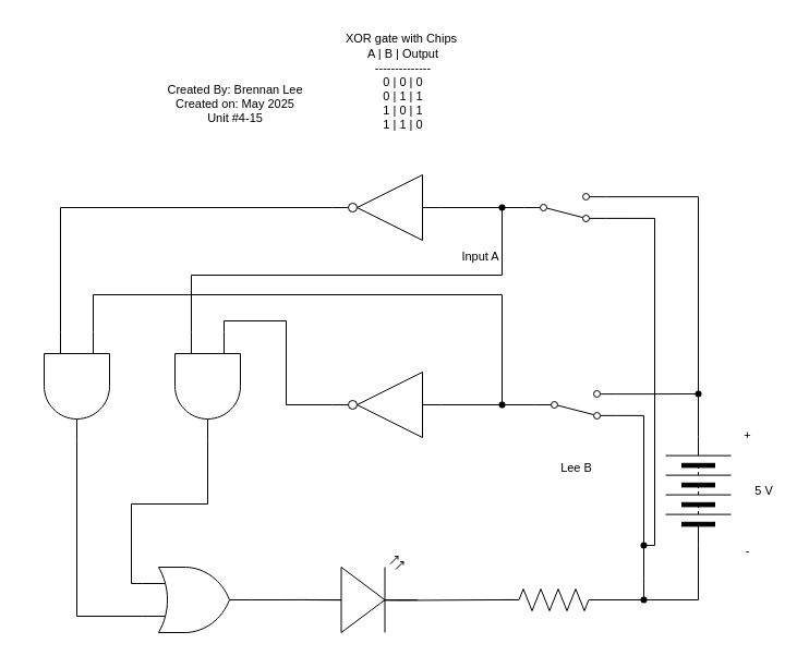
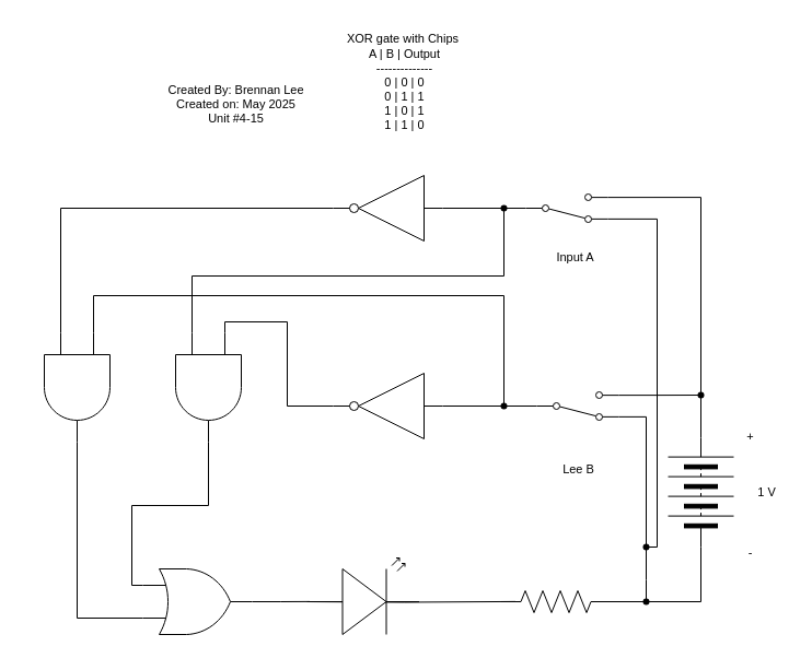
  <mxCell id="0" />
  <mxCell id="1" parent="0" />
  <mxCell id="2" style="edgeStyle=orthogonalEdgeStyle;shape=connector;rounded=0;html=1;exitX=1;exitY=0.5;exitDx=0;exitDy=0;exitPerimeter=0;entryX=0;entryY=0.5;entryDx=0;entryDy=0;strokeColor=default;align=center;verticalAlign=middle;fontFamily=Helvetica;fontSize=11;fontColor=default;labelBackgroundColor=default;endArrow=none;endFill=0;" edge="1" parent="1" source="3" target="5"><mxGeometry relative="1" as="geometry" /></mxCell>
  <mxCell id="3" value="" style="pointerEvents=1;verticalLabelPosition=bottom;shadow=0;dashed=0;align=center;html=1;verticalAlign=top;shape=mxgraph.electrical.resistors.resistor_2;" vertex="1" parent="1"><mxGeometry x="457.5" y="540" width="100" height="20" as="geometry" /></mxCell>
  <mxCell id="4" style="edgeStyle=orthogonalEdgeStyle;shape=connector;rounded=0;html=1;exitX=1;exitY=0.5;exitDx=0;exitDy=0;entryX=1;entryY=0.12;entryDx=0;entryDy=0;strokeColor=default;align=center;verticalAlign=middle;fontFamily=Helvetica;fontSize=11;fontColor=default;labelBackgroundColor=default;endArrow=none;endFill=0;" edge="1" parent="1" source="5" target="19"><mxGeometry relative="1" as="geometry" /></mxCell>
  <mxCell id="5" value="" style="pointerEvents=1;verticalLabelPosition=bottom;shadow=0;dashed=0;align=center;html=1;verticalAlign=top;shape=mxgraph.electrical.miscellaneous.batteryStack;rotation=-90;" vertex="1" parent="1"><mxGeometry x="590" y="420" width="100" height="60" as="geometry" /></mxCell>
  <mxCell id="6" style="edgeStyle=orthogonalEdgeStyle;shape=connector;rounded=0;html=1;exitX=1;exitY=0.57;exitDx=0;exitDy=0;exitPerimeter=0;entryX=0.13;entryY=0.495;entryDx=0;entryDy=0;entryPerimeter=0;strokeColor=default;align=center;verticalAlign=middle;fontFamily=Helvetica;fontSize=11;fontColor=default;labelBackgroundColor=default;endArrow=none;endFill=0;" edge="1" parent="1" target="3"><mxGeometry relative="1" as="geometry"><mxPoint x="280" y="550" as="sourcePoint" /></mxGeometry></mxCell>
- <mxCell id="7" value="5 V" style="text;html=1;align=center;verticalAlign=middle;resizable=0;points=[];autosize=1;strokeColor=none;fillColor=none;fontFamily=Helvetica;fontSize=11;fontColor=default;labelBackgroundColor=default;" vertex="1" parent="1"><mxGeometry x="680" y="435" width="40" height="30" as="geometry" /></mxCell>
+ <mxCell id="7" value="1 V" style="text;html=1;align=center;verticalAlign=middle;resizable=0;points=[];autosize=1;strokeColor=none;fillColor=none;fontFamily=Helvetica;fontSize=11;fontColor=default;labelBackgroundColor=default;" vertex="1" parent="1"><mxGeometry x="680" y="435" width="40" height="30" as="geometry" /></mxCell>
  <mxCell id="8" value="+" style="text;html=1;align=center;verticalAlign=middle;resizable=0;points=[];autosize=1;strokeColor=none;fillColor=none;fontFamily=Helvetica;fontSize=11;fontColor=default;labelBackgroundColor=default;" vertex="1" parent="1"><mxGeometry x="670" y="384" width="30" height="30" as="geometry" /></mxCell>
  <mxCell id="9" value="-" style="text;html=1;align=center;verticalAlign=middle;resizable=0;points=[];autosize=1;strokeColor=none;fillColor=none;fontFamily=Helvetica;fontSize=11;fontColor=default;labelBackgroundColor=default;" vertex="1" parent="1"><mxGeometry x="670" y="490" width="30" height="30" as="geometry" /></mxCell>
  <mxCell id="10" style="edgeStyle=orthogonalEdgeStyle;shape=connector;rounded=0;html=1;exitDx=0;exitDy=0;strokeColor=default;align=center;verticalAlign=middle;fontFamily=Helvetica;fontSize=11;fontColor=default;labelBackgroundColor=default;endArrow=none;endFill=0;" edge="1" parent="1" source="35"><mxGeometry relative="1" as="geometry"><mxPoint x="590" y="550" as="targetPoint" /></mxGeometry></mxCell>
  <mxCell id="11" style="edgeStyle=orthogonalEdgeStyle;shape=connector;rounded=0;html=1;exitX=1;exitY=0.12;exitDx=0;exitDy=0;strokeColor=default;align=center;verticalAlign=middle;fontFamily=Helvetica;fontSize=11;fontColor=default;labelBackgroundColor=default;endArrow=none;endFill=0;" edge="1" parent="1" source="12"><mxGeometry relative="1" as="geometry"><mxPoint x="640" y="361" as="targetPoint" /></mxGeometry></mxCell>
  <mxCell id="12" value="" style="html=1;shape=mxgraph.electrical.electro-mechanical.twoWaySwitch;aspect=fixed;elSwitchState=2;flipH=0;flipV=1;" vertex="1" parent="1"><mxGeometry x="490" y="358" width="75" height="26" as="geometry" /></mxCell>
  <mxCell id="13" value="Lee B" style="text;html=1;align=center;verticalAlign=middle;resizable=0;points=[];autosize=1;strokeColor=none;fillColor=none;fontFamily=Helvetica;fontSize=11;fontColor=default;labelBackgroundColor=default;" vertex="1" parent="1"><mxGeometry x="497.5" y="414" width="60" height="30" as="geometry" /></mxCell>
  <mxCell id="14" value="" style="verticalLabelPosition=bottom;shadow=0;dashed=0;align=center;html=1;verticalAlign=top;shape=mxgraph.electrical.opto_electronics.led_2;pointerEvents=1;fontFamily=Helvetica;fontSize=11;fontColor=default;labelBackgroundColor=default;" vertex="1" parent="1"><mxGeometry x="282.5" y="510" width="100" height="70" as="geometry" /></mxCell>
- <mxCell id="15" value="Input A" style="text;html=1;align=center;verticalAlign=middle;resizable=0;points=[];autosize=1;strokeColor=none;fillColor=none;fontFamily=Helvetica;fontSize=11;fontColor=default;labelBackgroundColor=default;" vertex="1" parent="1"><mxGeometry x="410" y="220" width="60" height="30" as="geometry" /></mxCell>
+ <mxCell id="15" value="Input A" style="text;html=1;align=center;verticalAlign=middle;resizable=0;points=[];autosize=1;strokeColor=none;fillColor=none;fontFamily=Helvetica;fontSize=11;fontColor=default;labelBackgroundColor=default;" vertex="1" parent="1"><mxGeometry x="495" y="220" width="60" height="30" as="geometry" /></mxCell>
  <mxCell id="16" style="edgeStyle=orthogonalEdgeStyle;shape=connector;rounded=0;html=1;exitX=0;exitY=0.5;exitDx=0;exitDy=0;exitPerimeter=0;entryX=0;entryY=0.5;entryDx=0;entryDy=0;strokeColor=default;align=center;verticalAlign=middle;fontFamily=Helvetica;fontSize=11;fontColor=default;labelBackgroundColor=default;endArrow=none;endFill=0;" edge="1" parent="1" source="17" target="12"><mxGeometry relative="1" as="geometry" /></mxCell>
  <mxCell id="17" value="" style="verticalLabelPosition=bottom;shadow=0;dashed=0;align=center;html=1;verticalAlign=top;shape=mxgraph.electrical.logic_gates.inverter_2;rotation=-180;" vertex="1" parent="1"><mxGeometry x="304" y="341" width="100" height="60" as="geometry" /></mxCell>
  <mxCell id="18" style="edgeStyle=orthogonalEdgeStyle;shape=connector;rounded=0;html=1;exitX=1;exitY=0.88;exitDx=0;exitDy=0;strokeColor=default;align=center;verticalAlign=middle;fontFamily=Helvetica;fontSize=11;fontColor=default;labelBackgroundColor=default;endArrow=none;endFill=0;" edge="1" parent="1" source="19" target="35"><mxGeometry relative="1" as="geometry"><Array as="points"><mxPoint x="600" y="200" /><mxPoint x="600" y="500" /></Array></mxGeometry></mxCell>
  <mxCell id="19" value="" style="html=1;shape=mxgraph.electrical.electro-mechanical.twoWaySwitch;aspect=fixed;elSwitchState=2;flipH=0;flipV=1;" vertex="1" parent="1"><mxGeometry x="480" y="177" width="75" height="26" as="geometry" /></mxCell>
  <mxCell id="20" style="edgeStyle=orthogonalEdgeStyle;shape=connector;rounded=0;html=1;exitX=0;exitY=0.5;exitDx=0;exitDy=0;exitPerimeter=0;entryX=0;entryY=0.5;entryDx=0;entryDy=0;strokeColor=default;align=center;verticalAlign=middle;fontFamily=Helvetica;fontSize=11;fontColor=default;labelBackgroundColor=default;endArrow=none;endFill=0;" edge="1" parent="1" source="21" target="19"><mxGeometry relative="1" as="geometry" /></mxCell>
  <mxCell id="21" value="" style="verticalLabelPosition=bottom;shadow=0;dashed=0;align=center;html=1;verticalAlign=top;shape=mxgraph.electrical.logic_gates.inverter_2;rotation=-180;" vertex="1" parent="1"><mxGeometry x="304" y="160" width="100" height="60" as="geometry" /></mxCell>
  <mxCell id="22" value="" style="verticalLabelPosition=bottom;shadow=0;dashed=0;align=center;html=1;verticalAlign=top;shape=mxgraph.electrical.logic_gates.logic_gate;operation=or;rotation=0;" vertex="1" parent="1"><mxGeometry x="130" y="520" width="100" height="60" as="geometry" /></mxCell>
  <mxCell id="23" style="edgeStyle=orthogonalEdgeStyle;shape=connector;rounded=0;html=1;exitX=0;exitY=0.25;exitDx=0;exitDy=0;exitPerimeter=0;strokeColor=default;align=center;verticalAlign=middle;fontFamily=Helvetica;fontSize=11;fontColor=default;labelBackgroundColor=default;endArrow=none;endFill=0;" edge="1" parent="1" source="24" target="30"><mxGeometry relative="1" as="geometry"><Array as="points"><mxPoint x="85" y="270" /><mxPoint x="460" y="270" /></Array></mxGeometry></mxCell>
  <mxCell id="24" value="" style="verticalLabelPosition=bottom;shadow=0;dashed=0;align=center;html=1;verticalAlign=top;shape=mxgraph.electrical.logic_gates.logic_gate;operation=and;rotation=90;" vertex="1" parent="1"><mxGeometry x="20" y="324" width="100" height="60" as="geometry" /></mxCell>
  <mxCell id="25" value="" style="verticalLabelPosition=bottom;shadow=0;dashed=0;align=center;html=1;verticalAlign=top;shape=mxgraph.electrical.logic_gates.logic_gate;operation=and;rotation=90;" vertex="1" parent="1"><mxGeometry x="140" y="324" width="100" height="60" as="geometry" /></mxCell>
  <mxCell id="26" style="edgeStyle=orthogonalEdgeStyle;shape=connector;rounded=0;html=1;exitX=1;exitY=0.5;exitDx=0;exitDy=0;exitPerimeter=0;entryX=0;entryY=0.57;entryDx=0;entryDy=0;entryPerimeter=0;strokeColor=default;align=center;verticalAlign=middle;fontFamily=Helvetica;fontSize=11;fontColor=default;labelBackgroundColor=default;endArrow=none;endFill=0;" edge="1" parent="1" source="22" target="14"><mxGeometry relative="1" as="geometry" /></mxCell>
  <mxCell id="27" style="edgeStyle=orthogonalEdgeStyle;shape=connector;rounded=0;html=1;exitX=1;exitY=0.5;exitDx=0;exitDy=0;exitPerimeter=0;entryX=0;entryY=0.25;entryDx=0;entryDy=0;entryPerimeter=0;strokeColor=default;align=center;verticalAlign=middle;fontFamily=Helvetica;fontSize=11;fontColor=default;labelBackgroundColor=default;endArrow=none;endFill=0;" edge="1" parent="1" source="17" target="25"><mxGeometry relative="1" as="geometry" /></mxCell>
  <mxCell id="28" value="" style="edgeStyle=orthogonalEdgeStyle;shape=connector;rounded=0;html=1;exitX=0;exitY=0.75;exitDx=0;exitDy=0;exitPerimeter=0;strokeColor=default;align=center;verticalAlign=middle;fontFamily=Helvetica;fontSize=11;fontColor=default;labelBackgroundColor=default;endArrow=none;endFill=0;" edge="1" parent="1" source="25" target="29"><mxGeometry relative="1" as="geometry"><mxPoint x="460" y="190" as="targetPoint" /><mxPoint x="175" y="304" as="sourcePoint" /><Array as="points" /></mxGeometry></mxCell>
  <mxCell id="29" value="" style="shape=waypoint;sketch=0;size=6;pointerEvents=1;points=[];fillColor=none;resizable=0;rotatable=0;perimeter=centerPerimeter;snapToPoint=1;fontFamily=Helvetica;fontSize=11;fontColor=default;labelBackgroundColor=default;" vertex="1" parent="1"><mxGeometry x="450" y="180" width="20" height="20" as="geometry" /></mxCell>
  <mxCell id="30" value="" style="shape=waypoint;sketch=0;size=6;pointerEvents=1;points=[];fillColor=none;resizable=0;rotatable=0;perimeter=centerPerimeter;snapToPoint=1;fontFamily=Helvetica;fontSize=11;fontColor=default;labelBackgroundColor=default;" vertex="1" parent="1"><mxGeometry x="450" y="361" width="20" height="20" as="geometry" /></mxCell>
  <mxCell id="31" style="edgeStyle=orthogonalEdgeStyle;shape=connector;rounded=0;html=1;exitX=0;exitY=0.75;exitDx=0;exitDy=0;exitPerimeter=0;entryX=1;entryY=0.5;entryDx=0;entryDy=0;entryPerimeter=0;strokeColor=default;align=center;verticalAlign=middle;fontFamily=Helvetica;fontSize=11;fontColor=default;labelBackgroundColor=default;endArrow=none;endFill=0;" edge="1" parent="1" source="24" target="21"><mxGeometry relative="1" as="geometry" /></mxCell>
  <mxCell id="32" value="" style="shape=waypoint;sketch=0;size=6;pointerEvents=1;points=[];fillColor=none;resizable=0;rotatable=0;perimeter=centerPerimeter;snapToPoint=1;fontFamily=Helvetica;fontSize=11;fontColor=default;labelBackgroundColor=default;" vertex="1" parent="1"><mxGeometry x="580" y="540" width="20" height="20" as="geometry" /></mxCell>
  <mxCell id="33" value="" style="shape=waypoint;sketch=0;size=6;pointerEvents=1;points=[];fillColor=none;resizable=0;rotatable=0;perimeter=centerPerimeter;snapToPoint=1;fontFamily=Helvetica;fontSize=11;fontColor=default;labelBackgroundColor=default;" vertex="1" parent="1"><mxGeometry x="630" y="351" width="20" height="20" as="geometry" /></mxCell>
  <mxCell id="34" value="" style="edgeStyle=orthogonalEdgeStyle;shape=connector;rounded=0;html=1;exitX=1;exitY=0.88;exitDx=0;exitDy=0;strokeColor=default;align=center;verticalAlign=middle;fontFamily=Helvetica;fontSize=11;fontColor=default;labelBackgroundColor=default;endArrow=none;endFill=0;" edge="1" parent="1" source="12" target="35"><mxGeometry relative="1" as="geometry"><mxPoint x="590" y="550" as="targetPoint" /><mxPoint x="565" y="381" as="sourcePoint" /></mxGeometry></mxCell>
  <mxCell id="35" value="" style="shape=waypoint;sketch=0;size=6;pointerEvents=1;points=[];fillColor=none;resizable=0;rotatable=0;perimeter=centerPerimeter;snapToPoint=1;fontFamily=Helvetica;fontSize=11;fontColor=default;labelBackgroundColor=default;" vertex="1" parent="1"><mxGeometry x="580" y="490" width="20" height="20" as="geometry" /></mxCell>
  <mxCell id="36" style="edgeStyle=orthogonalEdgeStyle;shape=connector;rounded=0;html=1;exitX=1;exitY=0.5;exitDx=0;exitDy=0;exitPerimeter=0;entryX=0;entryY=0.25;entryDx=0;entryDy=0;entryPerimeter=0;strokeColor=default;align=center;verticalAlign=middle;fontFamily=Helvetica;fontSize=11;fontColor=default;labelBackgroundColor=default;endArrow=none;endFill=0;" edge="1" parent="1" source="25" target="22"><mxGeometry relative="1" as="geometry" /></mxCell>
  <mxCell id="37" style="edgeStyle=orthogonalEdgeStyle;shape=connector;rounded=0;html=1;exitX=1;exitY=0.5;exitDx=0;exitDy=0;exitPerimeter=0;entryX=0;entryY=0.75;entryDx=0;entryDy=0;entryPerimeter=0;strokeColor=default;align=center;verticalAlign=middle;fontFamily=Helvetica;fontSize=11;fontColor=default;labelBackgroundColor=default;endArrow=none;endFill=0;" edge="1" parent="1" source="24" target="22"><mxGeometry relative="1" as="geometry" /></mxCell>
  <mxCell id="38" value="&lt;div&gt;&lt;font style=&quot;color: light-dark(rgb(0, 0, 0), rgb(255, 255, 255));&quot;&gt;XOR gate with Chips&amp;nbsp;&lt;/font&gt;&lt;/div&gt;&lt;div&gt;&lt;font style=&quot;color: light-dark(rgb(0, 0, 0), rgb(255, 255, 255));&quot;&gt;A | B | Output&lt;/font&gt;&lt;/div&gt;&lt;div&gt;&lt;font style=&quot;color: light-dark(rgb(0, 0, 0), rgb(255, 255, 255));&quot;&gt;--------------&lt;/font&gt;&lt;/div&gt;&lt;div&gt;&lt;font style=&quot;color: light-dark(rgb(0, 0, 0), rgb(255, 255, 255));&quot;&gt;0 | 0 | 0&lt;/font&gt;&lt;/div&gt;&lt;div&gt;&lt;font style=&quot;color: light-dark(rgb(0, 0, 0), rgb(255, 255, 255));&quot;&gt;0 | 1 | 1&lt;/font&gt;&lt;/div&gt;&lt;div&gt;&lt;font style=&quot;color: light-dark(rgb(0, 0, 0), rgb(255, 255, 255));&quot;&gt;1 | 0 | 1&lt;/font&gt;&lt;/div&gt;&lt;div&gt;&lt;font style=&quot;color: light-dark(rgb(0, 0, 0), rgb(255, 255, 255));&quot;&gt;1 | 1 | 0&lt;/font&gt;&lt;/div&gt;" style="text;html=1;align=center;verticalAlign=middle;resizable=0;points=[];autosize=1;strokeColor=none;fillColor=none;fontFamily=Helvetica;fontSize=11;fontColor=default;labelBackgroundColor=default;" vertex="1" parent="1"><mxGeometry x="304" y="20" width="130" height="110" as="geometry" /></mxCell>
  <mxCell id="39" value="&lt;div&gt;&lt;font style=&quot;color: light-dark(rgb(0, 0, 0), rgb(255, 255, 255));&quot;&gt;Created By: Brennan Lee&lt;/font&gt;&lt;/div&gt;&lt;div&gt;&lt;font style=&quot;color: light-dark(rgb(0, 0, 0), rgb(255, 255, 255));&quot;&gt;Created on: May 2025&lt;/font&gt;&lt;/div&gt;&lt;div&gt;&lt;font style=&quot;color: light-dark(rgb(0, 0, 0), rgb(255, 255, 255));&quot;&gt;Unit #4-15&lt;/font&gt;&lt;/div&gt;" style="text;html=1;align=center;verticalAlign=middle;resizable=0;points=[];autosize=1;strokeColor=none;fillColor=none;fontFamily=Helvetica;fontSize=11;fontColor=default;labelBackgroundColor=default;" vertex="1" parent="1"><mxGeometry x="140" y="70" width="150" height="50" as="geometry" /></mxCell>
